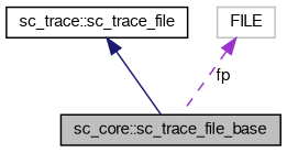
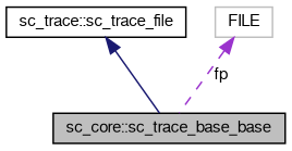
  digraph {
    node [color=black fillcolor=white fontname=FreeSans fontsize=10 shape=record style=filled]
    edge [dir=back fontname=FreeSans fontsize=10 labelfontname=FreeSans labelfontsize=10]
-   n1 [fillcolor=grey75 fontcolor=black height=0.2 label="sc_core::sc_trace_file_base" width=0.4]
+   n1 [fillcolor=grey75 fontcolor=black height=0.2 label="sc_core::sc_trace_base_base" width=0.4]
    n2 [height=0.2 label="sc_trace::sc_trace_file" width=0.4]
    n3 [color=grey75 height=0.2 label=FILE width=0.4]
    n2 -> n1 [color=midnightblue style=solid]
    n3 -> n1 [color=darkorchid3 label=" fp" style=dashed]
  }
